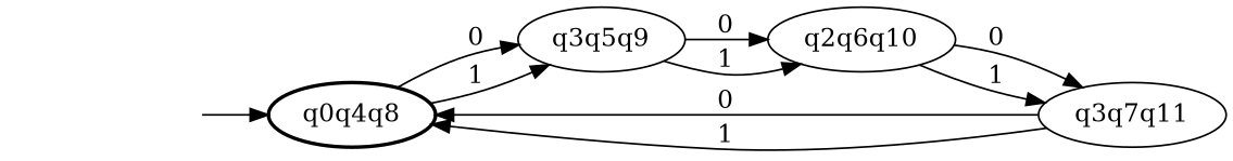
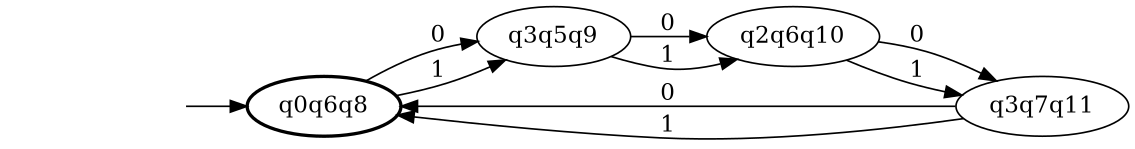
  digraph {
    rankdir=LR
    _invisible [style=invis]
-   q0q4q8 [penwidth=2]
+   q0q4q8 [penwidth=2 label=q0q6q8]
    n3 [label=q3q5q9]
    q2q6q10
    q3q7q11
    _invisible -> q0q4q8
    q0q4q8 -> n3 [label=0]
    q0q4q8 -> n3 [label=1]
    n3 -> q2q6q10 [label=0]
    n3 -> q2q6q10 [label=1]
    q2q6q10 -> q3q7q11 [label=0]
    q2q6q10 -> q3q7q11 [label=1]
    q3q7q11 -> q0q4q8 [label=0]
    q3q7q11 -> q0q4q8 [label=1]
  }
